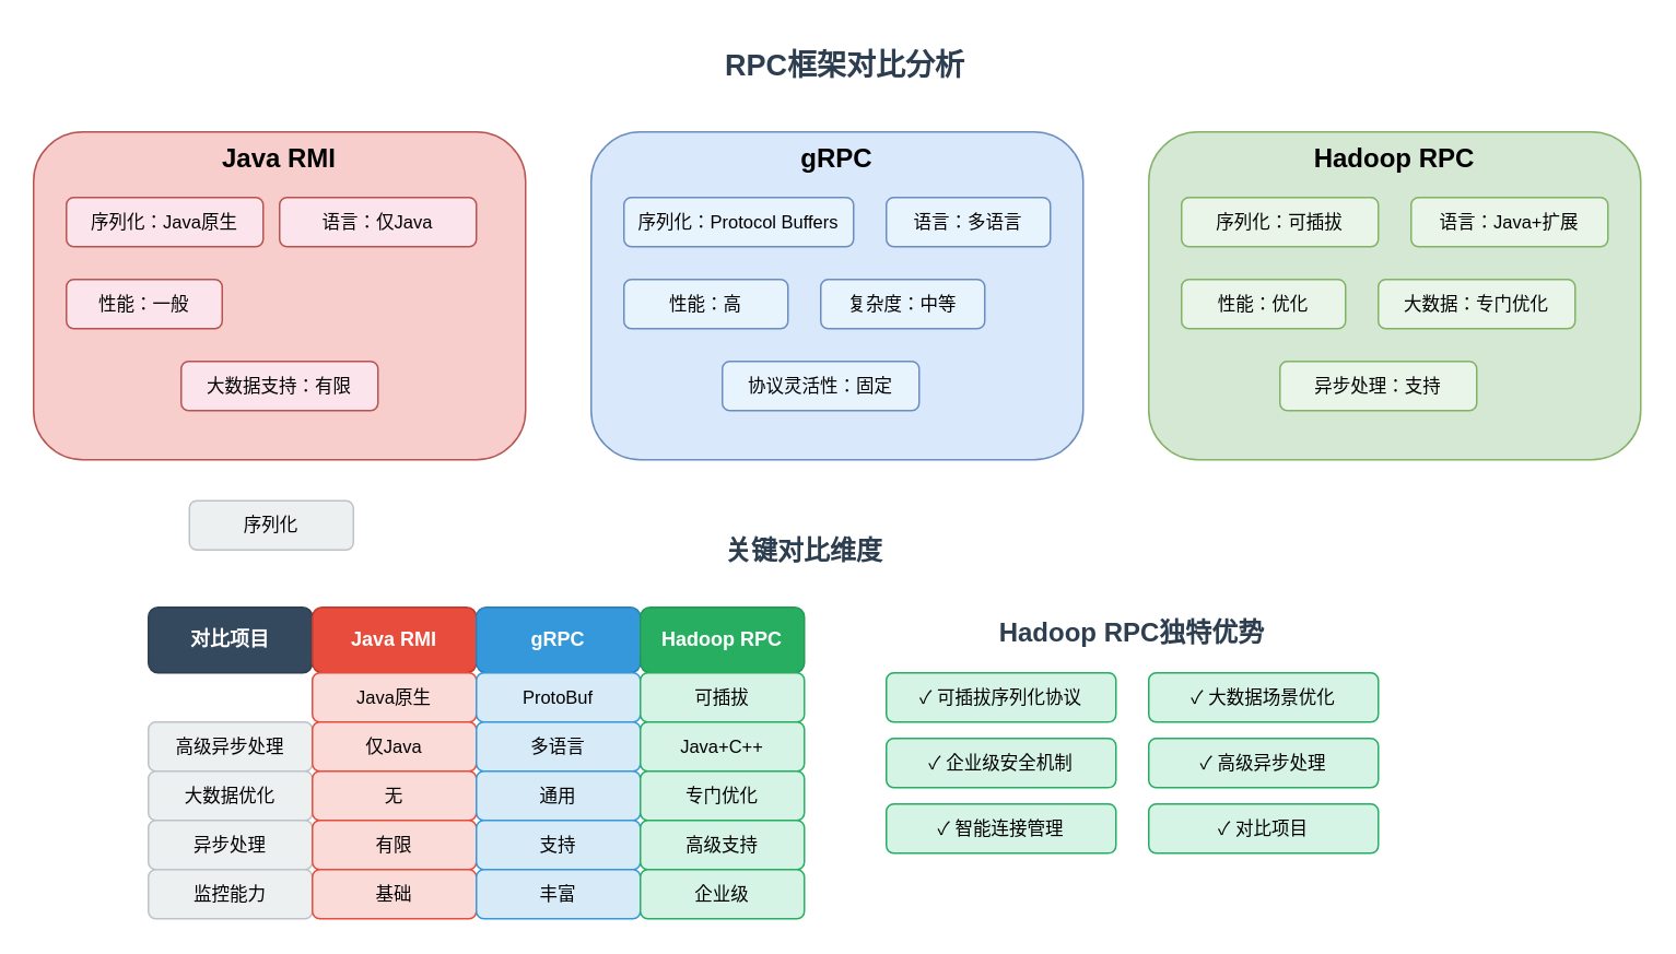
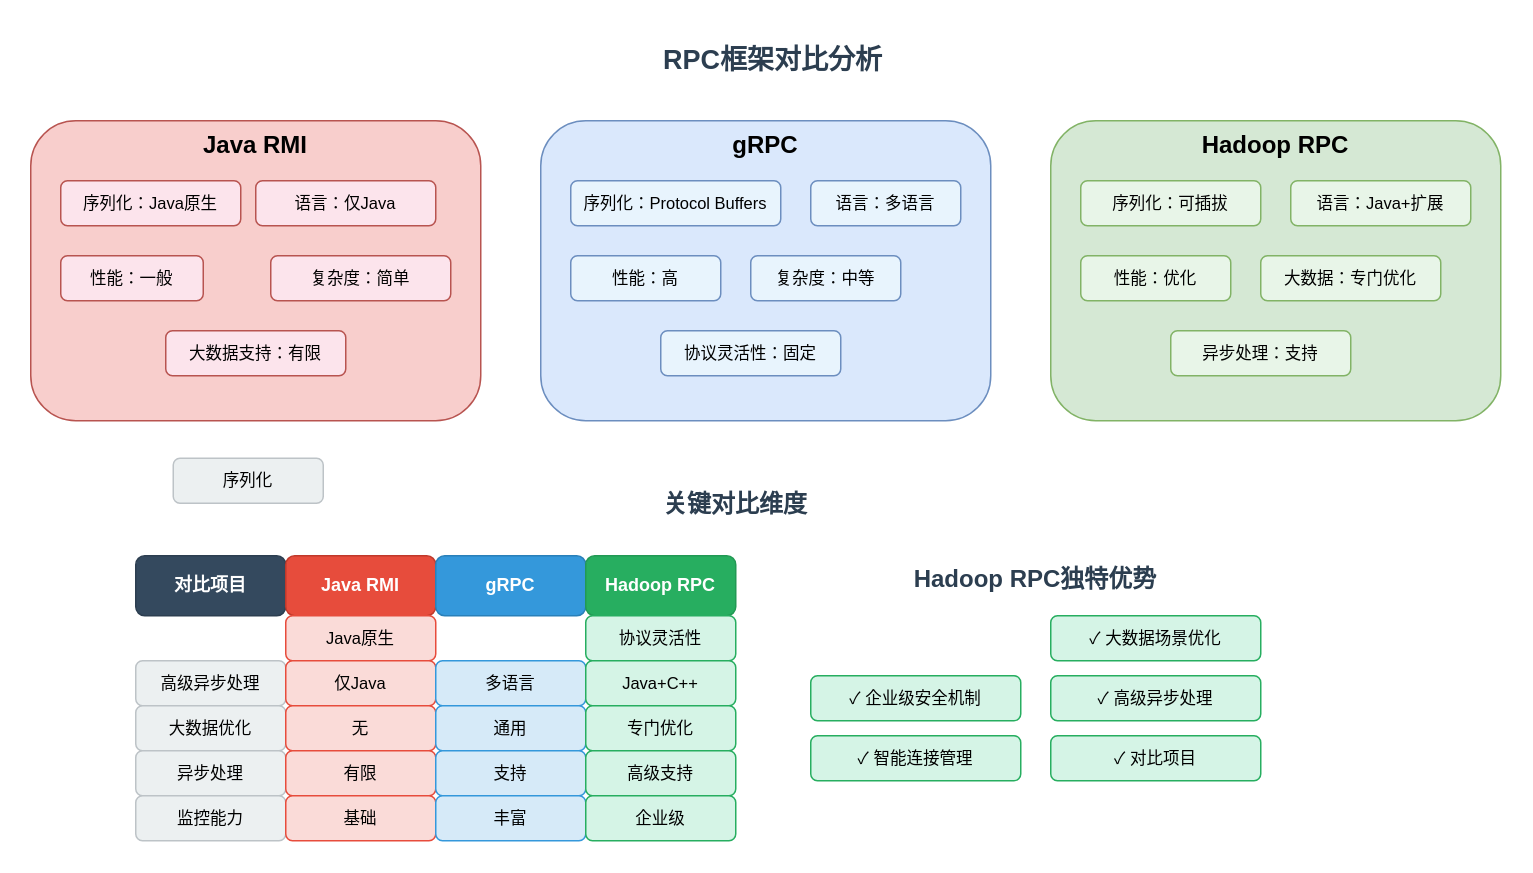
  <mxCell id="0" />
  <mxCell id="1" parent="0" />
  <mxCell id="2" value="RPC框架对比分析" style="text;html=1;strokeColor=none;fillColor=none;align=center;verticalAlign=middle;whiteSpace=wrap;rounded=0;fontSize=18;fontStyle=1;fontColor=#2c3e50;" vertex="1" parent="1"><mxGeometry x="390" y="20" width="250" height="40" as="geometry" /></mxCell>
  <mxCell id="3" value="Java RMI" style="rounded=1;whiteSpace=wrap;html=1;fillColor=#f8cecc;strokeColor=#b85450;fontSize=16;fontStyle=1;verticalAlign=top;" vertex="1" parent="1"><mxGeometry x="20" y="80" width="300" height="200" as="geometry" /></mxCell>
  <mxCell id="4" value="序列化：Java原生" style="rounded=1;whiteSpace=wrap;html=1;fillColor=#fce4ec;strokeColor=#b85450;fontSize=11;" vertex="1" parent="1"><mxGeometry x="40" y="120" width="120" height="30" as="geometry" /></mxCell>
  <mxCell id="5" value="语言：仅Java" style="rounded=1;whiteSpace=wrap;html=1;fillColor=#fce4ec;strokeColor=#b85450;fontSize=11;" vertex="1" parent="1"><mxGeometry x="170" y="120" width="120" height="30" as="geometry" /></mxCell>
  <mxCell id="6" value="性能：一般" style="rounded=1;whiteSpace=wrap;html=1;fillColor=#fce4ec;strokeColor=#b85450;fontSize=11;" vertex="1" parent="1"><mxGeometry x="40" y="170" width="95" height="30" as="geometry" /></mxCell>
+ <mxCell id="7" value="复杂度：简单" style="rounded=1;whiteSpace=wrap;html=1;fillColor=#fce4ec;strokeColor=#b85450;fontSize=11;" vertex="1" parent="1"><mxGeometry x="180" y="170" width="120" height="30" as="geometry" /></mxCell>
  <mxCell id="8" value="大数据支持：有限" style="rounded=1;whiteSpace=wrap;html=1;fillColor=#fce4ec;strokeColor=#b85450;fontSize=11;" vertex="1" parent="1"><mxGeometry x="110" y="220" width="120" height="30" as="geometry" /></mxCell>
  <mxCell id="9" value="gRPC" style="rounded=1;whiteSpace=wrap;html=1;fillColor=#dae8fc;strokeColor=#6c8ebf;fontSize=16;fontStyle=1;verticalAlign=top;" vertex="1" parent="1"><mxGeometry x="360" y="80" width="300" height="200" as="geometry" /></mxCell>
  <mxCell id="10" value="序列化：Protocol Buffers" style="rounded=1;whiteSpace=wrap;html=1;fillColor=#e8f4fd;strokeColor=#6c8ebf;fontSize=11;" vertex="1" parent="1"><mxGeometry x="380" y="120" width="140" height="30" as="geometry" /></mxCell>
  <mxCell id="11" value="语言：多语言" style="rounded=1;whiteSpace=wrap;html=1;fillColor=#e8f4fd;strokeColor=#6c8ebf;fontSize=11;" vertex="1" parent="1"><mxGeometry x="540" y="120" width="100" height="30" as="geometry" /></mxCell>
  <mxCell id="12" value="性能：高" style="rounded=1;whiteSpace=wrap;html=1;fillColor=#e8f4fd;strokeColor=#6c8ebf;fontSize=11;" vertex="1" parent="1"><mxGeometry x="380" y="170" width="100" height="30" as="geometry" /></mxCell>
  <mxCell id="13" value="复杂度：中等" style="rounded=1;whiteSpace=wrap;html=1;fillColor=#e8f4fd;strokeColor=#6c8ebf;fontSize=11;" vertex="1" parent="1"><mxGeometry x="500" y="170" width="100" height="30" as="geometry" /></mxCell>
  <mxCell id="14" value="协议灵活性：固定" style="rounded=1;whiteSpace=wrap;html=1;fillColor=#e8f4fd;strokeColor=#6c8ebf;fontSize=11;" vertex="1" parent="1"><mxGeometry x="440" y="220" width="120" height="30" as="geometry" /></mxCell>
  <mxCell id="15" value="Hadoop RPC" style="rounded=1;whiteSpace=wrap;html=1;fillColor=#d5e8d4;strokeColor=#82b366;fontSize=16;fontStyle=1;verticalAlign=top;" vertex="1" parent="1"><mxGeometry x="700" y="80" width="300" height="200" as="geometry" /></mxCell>
  <mxCell id="16" value="序列化：可插拔" style="rounded=1;whiteSpace=wrap;html=1;fillColor=#e8f5e8;strokeColor=#82b366;fontSize=11;" vertex="1" parent="1"><mxGeometry x="720" y="120" width="120" height="30" as="geometry" /></mxCell>
  <mxCell id="17" value="语言：Java+扩展" style="rounded=1;whiteSpace=wrap;html=1;fillColor=#e8f5e8;strokeColor=#82b366;fontSize=11;" vertex="1" parent="1"><mxGeometry x="860" y="120" width="120" height="30" as="geometry" /></mxCell>
  <mxCell id="18" value="性能：优化" style="rounded=1;whiteSpace=wrap;html=1;fillColor=#e8f5e8;strokeColor=#82b366;fontSize=11;" vertex="1" parent="1"><mxGeometry x="720" y="170" width="100" height="30" as="geometry" /></mxCell>
  <mxCell id="19" value="大数据：专门优化" style="rounded=1;whiteSpace=wrap;html=1;fillColor=#e8f5e8;strokeColor=#82b366;fontSize=11;" vertex="1" parent="1"><mxGeometry x="840" y="170" width="120" height="30" as="geometry" /></mxCell>
  <mxCell id="20" value="异步处理：支持" style="rounded=1;whiteSpace=wrap;html=1;fillColor=#e8f5e8;strokeColor=#82b366;fontSize=11;" vertex="1" parent="1"><mxGeometry x="780" y="220" width="120" height="30" as="geometry" /></mxCell>
  <mxCell id="21" value="关键对比维度" style="text;html=1;strokeColor=none;fillColor=none;align=center;verticalAlign=middle;whiteSpace=wrap;rounded=0;fontSize=16;fontStyle=1;fontColor=#2c3e50;" vertex="1" parent="1"><mxGeometry x="390" y="320" width="200" height="30" as="geometry" /></mxCell>
  <mxCell id="22" value="对比项目" style="rounded=1;whiteSpace=wrap;html=1;fillColor=#34495e;strokeColor=#2c3e50;fontSize=12;fontStyle=1;fontColor=#ffffff;" vertex="1" parent="1"><mxGeometry x="90" y="370" width="100" height="40" as="geometry" /></mxCell>
  <mxCell id="23" value="Java RMI" style="rounded=1;whiteSpace=wrap;html=1;fillColor=#e74c3c;strokeColor=#c0392b;fontSize=12;fontStyle=1;fontColor=#ffffff;" vertex="1" parent="1"><mxGeometry x="190" y="370" width="100" height="40" as="geometry" /></mxCell>
  <mxCell id="24" value="gRPC" style="rounded=1;whiteSpace=wrap;html=1;fillColor=#3498db;strokeColor=#2980b9;fontSize=12;fontStyle=1;fontColor=#ffffff;" vertex="1" parent="1"><mxGeometry x="290" y="370" width="100" height="40" as="geometry" /></mxCell>
  <mxCell id="25" value="Hadoop RPC" style="rounded=1;whiteSpace=wrap;html=1;fillColor=#27ae60;strokeColor=#229954;fontSize=12;fontStyle=1;fontColor=#ffffff;" vertex="1" parent="1"><mxGeometry x="390" y="370" width="100" height="40" as="geometry" /></mxCell>
  <mxCell id="26" value="序列化" style="rounded=1;whiteSpace=wrap;html=1;fillColor=#ecf0f1;strokeColor=#bdc3c7;fontSize=11;" vertex="1" parent="1"><mxGeometry x="115" y="305" width="100" height="30" as="geometry" /></mxCell>
  <mxCell id="27" value="Java原生" style="rounded=1;whiteSpace=wrap;html=1;fillColor=#fadbd8;strokeColor=#e74c3c;fontSize=11;" vertex="1" parent="1"><mxGeometry x="190" y="410" width="100" height="30" as="geometry" /></mxCell>
- <mxCell id="28" value="ProtoBuf" style="rounded=1;whiteSpace=wrap;html=1;fillColor=#d6eaf8;strokeColor=#3498db;fontSize=11;" vertex="1" parent="1"><mxGeometry x="290" y="410" width="100" height="30" as="geometry" /></mxCell>
- <mxCell id="29" value="可插拔" style="rounded=1;whiteSpace=wrap;html=1;fillColor=#d5f4e6;strokeColor=#27ae60;fontSize=11;" vertex="1" parent="1"><mxGeometry x="390" y="410" width="100" height="30" as="geometry" /></mxCell>
+ <mxCell id="29" value="协议灵活性" style="rounded=1;whiteSpace=wrap;html=1;fillColor=#d5f4e6;strokeColor=#27ae60;fontSize=11;" vertex="1" parent="1"><mxGeometry x="390" y="410" width="100" height="30" as="geometry" /></mxCell>
  <mxCell id="30" value="高级异步处理" style="rounded=1;whiteSpace=wrap;html=1;fillColor=#ecf0f1;strokeColor=#bdc3c7;fontSize=11;" vertex="1" parent="1"><mxGeometry x="90" y="440" width="100" height="30" as="geometry" /></mxCell>
  <mxCell id="31" value="仅Java" style="rounded=1;whiteSpace=wrap;html=1;fillColor=#fadbd8;strokeColor=#e74c3c;fontSize=11;" vertex="1" parent="1"><mxGeometry x="190" y="440" width="100" height="30" as="geometry" /></mxCell>
  <mxCell id="32" value="多语言" style="rounded=1;whiteSpace=wrap;html=1;fillColor=#d6eaf8;strokeColor=#3498db;fontSize=11;" vertex="1" parent="1"><mxGeometry x="290" y="440" width="100" height="30" as="geometry" /></mxCell>
  <mxCell id="33" value="Java+C++" style="rounded=1;whiteSpace=wrap;html=1;fillColor=#d5f4e6;strokeColor=#27ae60;fontSize=11;" vertex="1" parent="1"><mxGeometry x="390" y="440" width="100" height="30" as="geometry" /></mxCell>
  <mxCell id="34" value="大数据优化" style="rounded=1;whiteSpace=wrap;html=1;fillColor=#ecf0f1;strokeColor=#bdc3c7;fontSize=11;" vertex="1" parent="1"><mxGeometry x="90" y="470" width="100" height="30" as="geometry" /></mxCell>
  <mxCell id="35" value="无" style="rounded=1;whiteSpace=wrap;html=1;fillColor=#fadbd8;strokeColor=#e74c3c;fontSize=11;" vertex="1" parent="1"><mxGeometry x="190" y="470" width="100" height="30" as="geometry" /></mxCell>
  <mxCell id="36" value="通用" style="rounded=1;whiteSpace=wrap;html=1;fillColor=#d6eaf8;strokeColor=#3498db;fontSize=11;" vertex="1" parent="1"><mxGeometry x="290" y="470" width="100" height="30" as="geometry" /></mxCell>
  <mxCell id="37" value="专门优化" style="rounded=1;whiteSpace=wrap;html=1;fillColor=#d5f4e6;strokeColor=#27ae60;fontSize=11;" vertex="1" parent="1"><mxGeometry x="390" y="470" width="100" height="30" as="geometry" /></mxCell>
  <mxCell id="38" value="异步处理" style="rounded=1;whiteSpace=wrap;html=1;fillColor=#ecf0f1;strokeColor=#bdc3c7;fontSize=11;" vertex="1" parent="1"><mxGeometry x="90" y="500" width="100" height="30" as="geometry" /></mxCell>
  <mxCell id="39" value="有限" style="rounded=1;whiteSpace=wrap;html=1;fillColor=#fadbd8;strokeColor=#e74c3c;fontSize=11;" vertex="1" parent="1"><mxGeometry x="190" y="500" width="100" height="30" as="geometry" /></mxCell>
  <mxCell id="40" value="支持" style="rounded=1;whiteSpace=wrap;html=1;fillColor=#d6eaf8;strokeColor=#3498db;fontSize=11;" vertex="1" parent="1"><mxGeometry x="290" y="500" width="100" height="30" as="geometry" /></mxCell>
  <mxCell id="41" value="高级支持" style="rounded=1;whiteSpace=wrap;html=1;fillColor=#d5f4e6;strokeColor=#27ae60;fontSize=11;" vertex="1" parent="1"><mxGeometry x="390" y="500" width="100" height="30" as="geometry" /></mxCell>
  <mxCell id="42" value="监控能力" style="rounded=1;whiteSpace=wrap;html=1;fillColor=#ecf0f1;strokeColor=#bdc3c7;fontSize=11;" vertex="1" parent="1"><mxGeometry x="90" y="530" width="100" height="30" as="geometry" /></mxCell>
  <mxCell id="43" value="基础" style="rounded=1;whiteSpace=wrap;html=1;fillColor=#fadbd8;strokeColor=#e74c3c;fontSize=11;" vertex="1" parent="1"><mxGeometry x="190" y="530" width="100" height="30" as="geometry" /></mxCell>
  <mxCell id="44" value="丰富" style="rounded=1;whiteSpace=wrap;html=1;fillColor=#d6eaf8;strokeColor=#3498db;fontSize=11;" vertex="1" parent="1"><mxGeometry x="290" y="530" width="100" height="30" as="geometry" /></mxCell>
  <mxCell id="45" value="企业级" style="rounded=1;whiteSpace=wrap;html=1;fillColor=#d5f4e6;strokeColor=#27ae60;fontSize=11;" vertex="1" parent="1"><mxGeometry x="390" y="530" width="100" height="30" as="geometry" /></mxCell>
  <mxCell id="46" value="Hadoop RPC独特优势" style="text;html=1;strokeColor=none;fillColor=none;align=center;verticalAlign=middle;whiteSpace=wrap;rounded=0;fontSize=16;fontStyle=1;fontColor=#2c3e50;" vertex="1" parent="1"><mxGeometry x="590" y="370" width="200" height="30" as="geometry" /></mxCell>
- <mxCell id="47" value="✓ 可插拔序列化协议" style="rounded=1;whiteSpace=wrap;html=1;fillColor=#d5f4e6;strokeColor=#27ae60;fontSize=11;" vertex="1" parent="1"><mxGeometry x="540" y="410" width="140" height="30" as="geometry" /></mxCell>
  <mxCell id="48" value="✓ 大数据场景优化" style="rounded=1;whiteSpace=wrap;html=1;fillColor=#d5f4e6;strokeColor=#27ae60;fontSize=11;" vertex="1" parent="1"><mxGeometry x="700" y="410" width="140" height="30" as="geometry" /></mxCell>
  <mxCell id="49" value="✓ 企业级安全机制" style="rounded=1;whiteSpace=wrap;html=1;fillColor=#d5f4e6;strokeColor=#27ae60;fontSize=11;" vertex="1" parent="1"><mxGeometry x="540" y="450" width="140" height="30" as="geometry" /></mxCell>
  <mxCell id="50" value="✓ 高级异步处理" style="rounded=1;whiteSpace=wrap;html=1;fillColor=#d5f4e6;strokeColor=#27ae60;fontSize=11;" vertex="1" parent="1"><mxGeometry x="700" y="450" width="140" height="30" as="geometry" /></mxCell>
  <mxCell id="51" value="✓ 智能连接管理" style="rounded=1;whiteSpace=wrap;html=1;fillColor=#d5f4e6;strokeColor=#27ae60;fontSize=11;" vertex="1" parent="1"><mxGeometry x="540" y="490" width="140" height="30" as="geometry" /></mxCell>
  <mxCell id="52" value="✓ 对比项目" style="rounded=1;whiteSpace=wrap;html=1;fillColor=#d5f4e6;strokeColor=#27ae60;fontSize=11;" vertex="1" parent="1"><mxGeometry x="700" y="490" width="140" height="30" as="geometry" /></mxCell>
